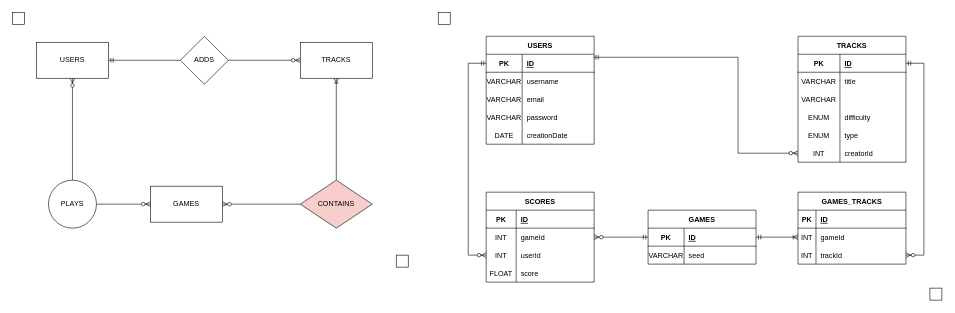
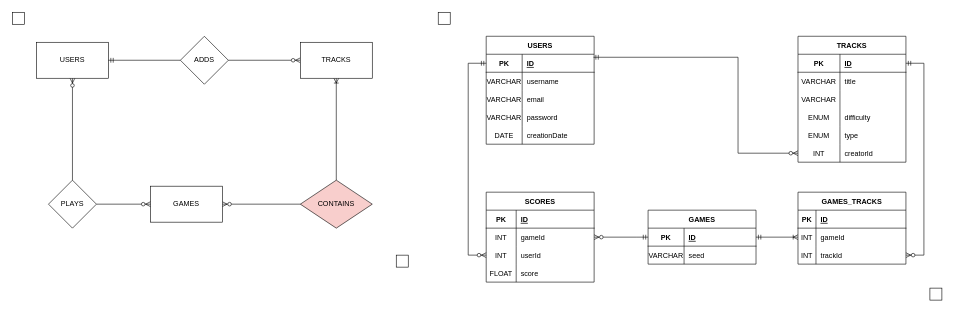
  <mxCell id="0" />
  <mxCell id="1" parent="0" />
  <mxCell id="2" value="TRACKS" style="shape=table;startSize=30;container=1;collapsible=1;childLayout=tableLayout;fixedRows=1;rowLines=0;fontStyle=1;align=center;resizeLast=1;" parent="1" vertex="1"><mxGeometry x="1330" y="60" width="180" height="210" as="geometry" /></mxCell>
  <mxCell id="3" value="" style="shape=partialRectangle;collapsible=0;dropTarget=0;pointerEvents=0;fillColor=none;top=0;left=0;bottom=1;right=0;points=[[0,0.5],[1,0.5]];portConstraint=eastwest;" parent="2" vertex="1"><mxGeometry y="30" width="180" height="30" as="geometry" /></mxCell>
  <mxCell id="4" value="PK" style="shape=partialRectangle;connectable=0;fillColor=none;top=0;left=0;bottom=0;right=0;fontStyle=1;overflow=hidden;" parent="3" vertex="1"><mxGeometry width="70" height="30" as="geometry" /></mxCell>
  <mxCell id="5" value="ID" style="shape=partialRectangle;connectable=0;fillColor=none;top=0;left=0;bottom=0;right=0;align=left;spacingLeft=6;fontStyle=5;overflow=hidden;" parent="3" vertex="1"><mxGeometry x="70" width="110" height="30" as="geometry" /></mxCell>
  <mxCell id="6" value="" style="shape=partialRectangle;collapsible=0;dropTarget=0;pointerEvents=0;fillColor=none;top=0;left=0;bottom=0;right=0;points=[[0,0.5],[1,0.5]];portConstraint=eastwest;" parent="2" vertex="1"><mxGeometry y="60" width="180" height="30" as="geometry" /></mxCell>
  <mxCell id="7" value="VARCHAR" style="shape=partialRectangle;connectable=0;fillColor=none;top=0;left=0;bottom=0;right=0;editable=1;overflow=hidden;" parent="6" vertex="1"><mxGeometry width="70" height="30" as="geometry" /></mxCell>
  <mxCell id="8" value="title" style="shape=partialRectangle;connectable=0;fillColor=none;top=0;left=0;bottom=0;right=0;align=left;spacingLeft=6;overflow=hidden;" parent="6" vertex="1"><mxGeometry x="70" width="110" height="30" as="geometry" /></mxCell>
  <mxCell id="9" style="shape=partialRectangle;collapsible=0;dropTarget=0;pointerEvents=0;fillColor=none;top=0;left=0;bottom=0;right=0;points=[[0,0.5],[1,0.5]];portConstraint=eastwest;" parent="2" vertex="1"><mxGeometry y="90" width="180" height="30" as="geometry" /></mxCell>
  <mxCell id="10" value="VARCHAR" style="shape=partialRectangle;connectable=0;fillColor=none;top=0;left=0;bottom=0;right=0;editable=1;overflow=hidden;" parent="9" vertex="1"><mxGeometry width="70" height="30" as="geometry" /></mxCell>
  <mxCell id="11" style="shape=partialRectangle;collapsible=0;dropTarget=0;pointerEvents=0;fillColor=none;top=0;left=0;bottom=0;right=0;points=[[0,0.5],[1,0.5]];portConstraint=eastwest;" parent="2" vertex="1"><mxGeometry y="120" width="180" height="30" as="geometry" /></mxCell>
  <mxCell id="12" value="ENUM" style="shape=partialRectangle;connectable=0;fillColor=none;top=0;left=0;bottom=0;right=0;editable=1;overflow=hidden;" parent="11" vertex="1"><mxGeometry width="70" height="30" as="geometry" /></mxCell>
  <mxCell id="13" value="difficulty" style="shape=partialRectangle;connectable=0;fillColor=none;top=0;left=0;bottom=0;right=0;align=left;spacingLeft=6;overflow=hidden;" parent="11" vertex="1"><mxGeometry x="70" width="110" height="30" as="geometry" /></mxCell>
  <mxCell id="14" style="shape=partialRectangle;collapsible=0;dropTarget=0;pointerEvents=0;fillColor=none;top=0;left=0;bottom=0;right=0;points=[[0,0.5],[1,0.5]];portConstraint=eastwest;" parent="2" vertex="1"><mxGeometry y="150" width="180" height="30" as="geometry" /></mxCell>
  <mxCell id="15" value="ENUM" style="shape=partialRectangle;connectable=0;fillColor=none;top=0;left=0;bottom=0;right=0;editable=1;overflow=hidden;" parent="14" vertex="1"><mxGeometry width="70" height="30" as="geometry" /></mxCell>
  <mxCell id="16" value="type" style="shape=partialRectangle;connectable=0;fillColor=none;top=0;left=0;bottom=0;right=0;align=left;spacingLeft=6;overflow=hidden;" parent="14" vertex="1"><mxGeometry x="70" width="110" height="30" as="geometry" /></mxCell>
  <mxCell id="17" style="shape=partialRectangle;collapsible=0;dropTarget=0;pointerEvents=0;fillColor=none;top=0;left=0;bottom=0;right=0;points=[[0,0.5],[1,0.5]];portConstraint=eastwest;" parent="2" vertex="1"><mxGeometry y="180" width="180" height="30" as="geometry" /></mxCell>
  <mxCell id="18" value="INT" style="shape=partialRectangle;connectable=0;fillColor=none;top=0;left=0;bottom=0;right=0;editable=1;overflow=hidden;" parent="17" vertex="1"><mxGeometry width="70" height="30" as="geometry" /></mxCell>
  <mxCell id="19" value="creatorId" style="shape=partialRectangle;connectable=0;fillColor=none;top=0;left=0;bottom=0;right=0;align=left;spacingLeft=6;overflow=hidden;" parent="17" vertex="1"><mxGeometry x="70" width="110" height="30" as="geometry" /></mxCell>
  <mxCell id="20" value="SCORES" style="shape=table;startSize=30;container=1;collapsible=1;childLayout=tableLayout;fixedRows=1;rowLines=0;fontStyle=1;align=center;resizeLast=1;" parent="1" vertex="1"><mxGeometry x="810" y="320" width="180" height="150" as="geometry" /></mxCell>
  <mxCell id="21" value="" style="shape=partialRectangle;collapsible=0;dropTarget=0;pointerEvents=0;fillColor=none;top=0;left=0;bottom=1;right=0;points=[[0,0.5],[1,0.5]];portConstraint=eastwest;" parent="20" vertex="1"><mxGeometry y="30" width="180" height="30" as="geometry" /></mxCell>
  <mxCell id="22" value="PK" style="shape=partialRectangle;connectable=0;fillColor=none;top=0;left=0;bottom=0;right=0;fontStyle=1;overflow=hidden;" parent="21" vertex="1"><mxGeometry width="50" height="30" as="geometry" /></mxCell>
  <mxCell id="23" value="ID" style="shape=partialRectangle;connectable=0;fillColor=none;top=0;left=0;bottom=0;right=0;align=left;spacingLeft=6;fontStyle=5;overflow=hidden;" parent="21" vertex="1"><mxGeometry x="50" width="130" height="30" as="geometry" /></mxCell>
  <mxCell id="24" value="" style="shape=partialRectangle;collapsible=0;dropTarget=0;pointerEvents=0;fillColor=none;top=0;left=0;bottom=0;right=0;points=[[0,0.5],[1,0.5]];portConstraint=eastwest;" parent="20" vertex="1"><mxGeometry y="60" width="180" height="30" as="geometry" /></mxCell>
  <mxCell id="25" value="INT" style="shape=partialRectangle;connectable=0;fillColor=none;top=0;left=0;bottom=0;right=0;editable=1;overflow=hidden;" parent="24" vertex="1"><mxGeometry width="50" height="30" as="geometry" /></mxCell>
  <mxCell id="26" value="gameId" style="shape=partialRectangle;connectable=0;fillColor=none;top=0;left=0;bottom=0;right=0;align=left;spacingLeft=6;overflow=hidden;" parent="24" vertex="1"><mxGeometry x="50" width="130" height="30" as="geometry" /></mxCell>
  <mxCell id="27" value="" style="shape=partialRectangle;collapsible=0;dropTarget=0;pointerEvents=0;fillColor=none;top=0;left=0;bottom=0;right=0;points=[[0,0.5],[1,0.5]];portConstraint=eastwest;" parent="20" vertex="1"><mxGeometry y="90" width="180" height="30" as="geometry" /></mxCell>
  <mxCell id="28" value="INT" style="shape=partialRectangle;connectable=0;fillColor=none;top=0;left=0;bottom=0;right=0;editable=1;overflow=hidden;" parent="27" vertex="1"><mxGeometry width="50" height="30" as="geometry" /></mxCell>
  <mxCell id="29" value="userId" style="shape=partialRectangle;connectable=0;fillColor=none;top=0;left=0;bottom=0;right=0;align=left;spacingLeft=6;overflow=hidden;" parent="27" vertex="1"><mxGeometry x="50" width="130" height="30" as="geometry" /></mxCell>
  <mxCell id="30" style="shape=partialRectangle;collapsible=0;dropTarget=0;pointerEvents=0;fillColor=none;top=0;left=0;bottom=0;right=0;points=[[0,0.5],[1,0.5]];portConstraint=eastwest;" parent="20" vertex="1"><mxGeometry y="120" width="180" height="30" as="geometry" /></mxCell>
  <mxCell id="31" value="FLOAT" style="shape=partialRectangle;connectable=0;fillColor=none;top=0;left=0;bottom=0;right=0;editable=1;overflow=hidden;" parent="30" vertex="1"><mxGeometry width="50" height="30" as="geometry" /></mxCell>
  <mxCell id="32" value="score" style="shape=partialRectangle;connectable=0;fillColor=none;top=0;left=0;bottom=0;right=0;align=left;spacingLeft=6;overflow=hidden;" parent="30" vertex="1"><mxGeometry x="50" width="130" height="30" as="geometry" /></mxCell>
  <mxCell id="33" value="USERS" style="shape=table;startSize=30;container=1;collapsible=1;childLayout=tableLayout;fixedRows=1;rowLines=0;fontStyle=1;align=center;resizeLast=1;" parent="1" vertex="1"><mxGeometry x="810" y="60" width="180" height="180" as="geometry" /></mxCell>
  <mxCell id="34" value="" style="shape=partialRectangle;collapsible=0;dropTarget=0;pointerEvents=0;fillColor=none;top=0;left=0;bottom=1;right=0;points=[[0,0.5],[1,0.5]];portConstraint=eastwest;" parent="33" vertex="1"><mxGeometry y="30" width="180" height="30" as="geometry" /></mxCell>
  <mxCell id="35" value="PK" style="shape=partialRectangle;connectable=0;fillColor=none;top=0;left=0;bottom=0;right=0;fontStyle=1;overflow=hidden;" parent="34" vertex="1"><mxGeometry width="60" height="30" as="geometry" /></mxCell>
  <mxCell id="36" value="ID" style="shape=partialRectangle;connectable=0;fillColor=none;top=0;left=0;bottom=0;right=0;align=left;spacingLeft=6;fontStyle=5;overflow=hidden;" parent="34" vertex="1"><mxGeometry x="60" width="120" height="30" as="geometry" /></mxCell>
  <mxCell id="37" value="" style="shape=partialRectangle;collapsible=0;dropTarget=0;pointerEvents=0;fillColor=none;top=0;left=0;bottom=0;right=0;points=[[0,0.5],[1,0.5]];portConstraint=eastwest;" parent="33" vertex="1"><mxGeometry y="60" width="180" height="30" as="geometry" /></mxCell>
  <mxCell id="38" value="VARCHAR" style="shape=partialRectangle;connectable=0;fillColor=none;top=0;left=0;bottom=0;right=0;editable=1;overflow=hidden;" parent="37" vertex="1"><mxGeometry width="60" height="30" as="geometry" /></mxCell>
  <mxCell id="39" value="username" style="shape=partialRectangle;connectable=0;fillColor=none;top=0;left=0;bottom=0;right=0;align=left;spacingLeft=6;overflow=hidden;" parent="37" vertex="1"><mxGeometry x="60" width="120" height="30" as="geometry" /></mxCell>
  <mxCell id="40" style="shape=partialRectangle;collapsible=0;dropTarget=0;pointerEvents=0;fillColor=none;top=0;left=0;bottom=0;right=0;points=[[0,0.5],[1,0.5]];portConstraint=eastwest;" parent="33" vertex="1"><mxGeometry y="90" width="180" height="30" as="geometry" /></mxCell>
  <mxCell id="41" value="VARCHAR" style="shape=partialRectangle;connectable=0;fillColor=none;top=0;left=0;bottom=0;right=0;editable=1;overflow=hidden;" parent="40" vertex="1"><mxGeometry width="60" height="30" as="geometry" /></mxCell>
  <mxCell id="42" value="email" style="shape=partialRectangle;connectable=0;fillColor=none;top=0;left=0;bottom=0;right=0;align=left;spacingLeft=6;overflow=hidden;" parent="40" vertex="1"><mxGeometry x="60" width="120" height="30" as="geometry" /></mxCell>
  <mxCell id="43" style="shape=partialRectangle;collapsible=0;dropTarget=0;pointerEvents=0;fillColor=none;top=0;left=0;bottom=0;right=0;points=[[0,0.5],[1,0.5]];portConstraint=eastwest;" parent="33" vertex="1"><mxGeometry y="120" width="180" height="30" as="geometry" /></mxCell>
  <mxCell id="44" value="VARCHAR" style="shape=partialRectangle;connectable=0;fillColor=none;top=0;left=0;bottom=0;right=0;editable=1;overflow=hidden;" parent="43" vertex="1"><mxGeometry width="60" height="30" as="geometry" /></mxCell>
  <mxCell id="45" value="password" style="shape=partialRectangle;connectable=0;fillColor=none;top=0;left=0;bottom=0;right=0;align=left;spacingLeft=6;overflow=hidden;" parent="43" vertex="1"><mxGeometry x="60" width="120" height="30" as="geometry" /></mxCell>
  <mxCell id="46" style="shape=partialRectangle;collapsible=0;dropTarget=0;pointerEvents=0;fillColor=none;top=0;left=0;bottom=0;right=0;points=[[0,0.5],[1,0.5]];portConstraint=eastwest;" parent="33" vertex="1"><mxGeometry y="150" width="180" height="30" as="geometry" /></mxCell>
  <mxCell id="47" value="DATE" style="shape=partialRectangle;connectable=0;fillColor=none;top=0;left=0;bottom=0;right=0;editable=1;overflow=hidden;" parent="46" vertex="1"><mxGeometry width="60" height="30" as="geometry" /></mxCell>
  <mxCell id="48" value="creationDate" style="shape=partialRectangle;connectable=0;fillColor=none;top=0;left=0;bottom=0;right=0;align=left;spacingLeft=6;overflow=hidden;" parent="46" vertex="1"><mxGeometry x="60" width="120" height="30" as="geometry" /></mxCell>
  <mxCell id="49" style="edgeStyle=orthogonalEdgeStyle;rounded=0;orthogonalLoop=1;jettySize=auto;html=1;exitX=0.5;exitY=1;exitDx=0;exitDy=0;entryX=0.5;entryY=0;entryDx=0;entryDy=0;endArrow=none;endFill=0;startArrow=ERzeroToMany;startFill=1;" parent="1" source="50" target="65" edge="1"><mxGeometry relative="1" as="geometry" /></mxCell>
  <mxCell id="50" value="USERS" style="rounded=0;whiteSpace=wrap;html=1;" parent="1" vertex="1"><mxGeometry x="60" y="70" width="120" height="60" as="geometry" /></mxCell>
  <mxCell id="51" value="ADDS" style="rhombus;whiteSpace=wrap;html=1;" parent="1" vertex="1"><mxGeometry x="300" y="60" width="80" height="80" as="geometry" /></mxCell>
  <mxCell id="52" style="edgeStyle=orthogonalEdgeStyle;rounded=0;orthogonalLoop=1;jettySize=auto;html=1;exitX=0.5;exitY=0;exitDx=0;exitDy=0;entryX=0.5;entryY=1;entryDx=0;entryDy=0;startArrow=none;startFill=0;endArrow=ERoneToMany;endFill=0;" parent="1" source="53" target="56" edge="1"><mxGeometry relative="1" as="geometry" /></mxCell>
  <mxCell id="53" value="CONTAINS" style="rhombus;whiteSpace=wrap;html=1;fillColor=#f8cecc;" parent="1" vertex="1"><mxGeometry x="500" y="300" width="120" height="80" as="geometry" /></mxCell>
  <mxCell id="54" value="" style="endArrow=ERzeroToMany;html=1;entryX=0;entryY=0.5;entryDx=0;entryDy=0;endFill=1;exitX=1;exitY=0.5;exitDx=0;exitDy=0;edgeStyle=orthogonalEdgeStyle;" parent="1" source="51" target="56" edge="1"><mxGeometry width="50" height="50" relative="1" as="geometry"><mxPoint x="320" y="310" as="sourcePoint" /><mxPoint x="470" y="230" as="targetPoint" /></mxGeometry></mxCell>
  <mxCell id="55" value="" style="endArrow=ERmandOne;html=1;entryX=1;entryY=0.5;entryDx=0;entryDy=0;endFill=0;exitX=0;exitY=0.5;exitDx=0;exitDy=0;" parent="1" source="51" target="50" edge="1"><mxGeometry width="50" height="50" relative="1" as="geometry"><mxPoint x="330" y="320" as="sourcePoint" /><mxPoint x="530" y="240" as="targetPoint" /></mxGeometry></mxCell>
  <mxCell id="56" value="TRACKS" style="rounded=0;whiteSpace=wrap;html=1;" parent="1" vertex="1"><mxGeometry x="500" y="70" width="120" height="60" as="geometry" /></mxCell>
  <mxCell id="57" style="edgeStyle=orthogonalEdgeStyle;rounded=0;orthogonalLoop=1;jettySize=auto;html=1;exitX=0;exitY=0.5;exitDx=0;exitDy=0;startArrow=ERzeroToMany;startFill=1;endArrow=ERmandOne;endFill=0;entryX=0.994;entryY=0.167;entryDx=0;entryDy=0;entryPerimeter=0;" parent="1" source="17" target="34" edge="1"><mxGeometry relative="1" as="geometry"><mxPoint x="1090" y="135" as="sourcePoint" /><mxPoint x="1040" y="70" as="targetPoint" /><Array as="points"><mxPoint x="1230" y="255" /><mxPoint x="1230" y="95" /></Array></mxGeometry></mxCell>
  <mxCell id="58" value="" style="rounded=0;whiteSpace=wrap;html=1;" parent="1" vertex="1"><mxGeometry x="730" y="20" width="20" height="20" as="geometry" /></mxCell>
  <mxCell id="59" value="" style="rounded=0;whiteSpace=wrap;html=1;" parent="1" vertex="1"><mxGeometry x="1550" y="480" width="20" height="20" as="geometry" /></mxCell>
  <mxCell id="60" value="" style="rounded=0;whiteSpace=wrap;html=1;" parent="1" vertex="1"><mxGeometry x="660" y="425" width="20" height="20" as="geometry" /></mxCell>
  <mxCell id="61" value="" style="rounded=0;whiteSpace=wrap;html=1;" parent="1" vertex="1"><mxGeometry x="20" y="20" width="20" height="20" as="geometry" /></mxCell>
  <mxCell id="62" style="edgeStyle=orthogonalEdgeStyle;rounded=0;orthogonalLoop=1;jettySize=auto;html=1;exitX=1;exitY=0.5;exitDx=0;exitDy=0;entryX=0;entryY=0.5;entryDx=0;entryDy=0;startArrow=ERzeroToMany;startFill=1;endArrow=none;endFill=0;" parent="1" source="63" target="53" edge="1"><mxGeometry relative="1" as="geometry" /></mxCell>
  <mxCell id="63" value="GAMES" style="rounded=0;whiteSpace=wrap;html=1;" parent="1" vertex="1"><mxGeometry x="250" y="310" width="120" height="60" as="geometry" /></mxCell>
  <mxCell id="64" style="edgeStyle=orthogonalEdgeStyle;rounded=0;orthogonalLoop=1;jettySize=auto;html=1;exitX=1;exitY=0.5;exitDx=0;exitDy=0;entryX=0;entryY=0.5;entryDx=0;entryDy=0;endArrow=ERzeroToMany;endFill=1;" parent="1" source="65" target="63" edge="1"><mxGeometry relative="1" as="geometry" /></mxCell>
- <mxCell id="65" value="PLAYS" style="ellipse;whiteSpace=wrap;html=1;" parent="1" vertex="1"><mxGeometry x="80" y="300" width="80" height="80" as="geometry" /></mxCell>
+ <mxCell id="65" value="PLAYS" style="rhombus;whiteSpace=wrap;html=1;" parent="1" vertex="1"><mxGeometry x="80" y="300" width="80" height="80" as="geometry" /></mxCell>
  <mxCell id="66" value="GAMES_TRACKS" style="shape=table;startSize=30;container=1;collapsible=1;childLayout=tableLayout;fixedRows=1;rowLines=0;fontStyle=1;align=center;resizeLast=1;" parent="1" vertex="1"><mxGeometry x="1330" y="320" width="180" height="120" as="geometry" /></mxCell>
  <mxCell id="67" value="" style="shape=partialRectangle;collapsible=0;dropTarget=0;pointerEvents=0;fillColor=none;top=0;left=0;bottom=1;right=0;points=[[0,0.5],[1,0.5]];portConstraint=eastwest;" parent="66" vertex="1"><mxGeometry y="30" width="180" height="30" as="geometry" /></mxCell>
  <mxCell id="68" value="PK" style="shape=partialRectangle;connectable=0;fillColor=none;top=0;left=0;bottom=0;right=0;fontStyle=1;overflow=hidden;" parent="67" vertex="1"><mxGeometry width="30" height="30" as="geometry" /></mxCell>
  <mxCell id="69" value="ID" style="shape=partialRectangle;connectable=0;fillColor=none;top=0;left=0;bottom=0;right=0;align=left;spacingLeft=6;fontStyle=5;overflow=hidden;" parent="67" vertex="1"><mxGeometry x="30" width="150" height="30" as="geometry" /></mxCell>
  <mxCell id="70" value="" style="shape=partialRectangle;collapsible=0;dropTarget=0;pointerEvents=0;fillColor=none;top=0;left=0;bottom=0;right=0;points=[[0,0.5],[1,0.5]];portConstraint=eastwest;" parent="66" vertex="1"><mxGeometry y="60" width="180" height="30" as="geometry" /></mxCell>
  <mxCell id="71" value="INT" style="shape=partialRectangle;connectable=0;fillColor=none;top=0;left=0;bottom=0;right=0;editable=1;overflow=hidden;" parent="70" vertex="1"><mxGeometry width="30" height="30" as="geometry" /></mxCell>
  <mxCell id="72" value="gameId" style="shape=partialRectangle;connectable=0;fillColor=none;top=0;left=0;bottom=0;right=0;align=left;spacingLeft=6;overflow=hidden;" parent="70" vertex="1"><mxGeometry x="30" width="150" height="30" as="geometry" /></mxCell>
  <mxCell id="73" value="" style="shape=partialRectangle;collapsible=0;dropTarget=0;pointerEvents=0;fillColor=none;top=0;left=0;bottom=0;right=0;points=[[0,0.5],[1,0.5]];portConstraint=eastwest;" parent="66" vertex="1"><mxGeometry y="90" width="180" height="30" as="geometry" /></mxCell>
  <mxCell id="74" value="INT" style="shape=partialRectangle;connectable=0;fillColor=none;top=0;left=0;bottom=0;right=0;editable=1;overflow=hidden;" parent="73" vertex="1"><mxGeometry width="30" height="30" as="geometry" /></mxCell>
  <mxCell id="75" value="trackId" style="shape=partialRectangle;connectable=0;fillColor=none;top=0;left=0;bottom=0;right=0;align=left;spacingLeft=6;overflow=hidden;" parent="73" vertex="1"><mxGeometry x="30" width="150" height="30" as="geometry" /></mxCell>
  <mxCell id="76" value="GAMES" style="shape=table;startSize=30;container=1;collapsible=1;childLayout=tableLayout;fixedRows=1;rowLines=0;fontStyle=1;align=center;resizeLast=1;" parent="1" vertex="1"><mxGeometry x="1080" y="350" width="180" height="90" as="geometry" /></mxCell>
  <mxCell id="77" value="" style="shape=partialRectangle;collapsible=0;dropTarget=0;pointerEvents=0;fillColor=none;top=0;left=0;bottom=1;right=0;points=[[0,0.5],[1,0.5]];portConstraint=eastwest;" parent="76" vertex="1"><mxGeometry y="30" width="180" height="30" as="geometry" /></mxCell>
  <mxCell id="78" value="PK" style="shape=partialRectangle;connectable=0;fillColor=none;top=0;left=0;bottom=0;right=0;fontStyle=1;overflow=hidden;" parent="77" vertex="1"><mxGeometry width="60" height="30" as="geometry" /></mxCell>
  <mxCell id="79" value="ID" style="shape=partialRectangle;connectable=0;fillColor=none;top=0;left=0;bottom=0;right=0;align=left;spacingLeft=6;fontStyle=5;overflow=hidden;" parent="77" vertex="1"><mxGeometry x="60" width="120" height="30" as="geometry" /></mxCell>
  <mxCell id="80" value="" style="shape=partialRectangle;collapsible=0;dropTarget=0;pointerEvents=0;fillColor=none;top=0;left=0;bottom=0;right=0;points=[[0,0.5],[1,0.5]];portConstraint=eastwest;" parent="76" vertex="1"><mxGeometry y="60" width="180" height="30" as="geometry" /></mxCell>
  <mxCell id="81" value="VARCHAR" style="shape=partialRectangle;connectable=0;fillColor=none;top=0;left=0;bottom=0;right=0;editable=1;overflow=hidden;" parent="80" vertex="1"><mxGeometry width="60" height="30" as="geometry" /></mxCell>
  <mxCell id="82" value="seed" style="shape=partialRectangle;connectable=0;fillColor=none;top=0;left=0;bottom=0;right=0;align=left;spacingLeft=6;overflow=hidden;" parent="80" vertex="1"><mxGeometry x="60" width="120" height="30" as="geometry" /></mxCell>
  <mxCell id="83" style="edgeStyle=orthogonalEdgeStyle;rounded=0;orthogonalLoop=1;jettySize=auto;html=1;exitX=1;exitY=0.5;exitDx=0;exitDy=0;entryX=1;entryY=0.5;entryDx=0;entryDy=0;startArrow=ERmandOne;startFill=0;endArrow=ERzeroToMany;endFill=1;" parent="1" source="3" target="73" edge="1"><mxGeometry relative="1" as="geometry"><Array as="points"><mxPoint x="1540" y="105" /><mxPoint x="1540" y="425" /></Array></mxGeometry></mxCell>
  <mxCell id="84" style="edgeStyle=orthogonalEdgeStyle;rounded=0;orthogonalLoop=1;jettySize=auto;html=1;exitX=1;exitY=0.5;exitDx=0;exitDy=0;entryX=0;entryY=0.5;entryDx=0;entryDy=0;startArrow=ERmandOne;startFill=0;endArrow=ERoneToMany;endFill=0;" parent="1" source="77" target="70" edge="1"><mxGeometry relative="1" as="geometry" /></mxCell>
  <mxCell id="85" style="edgeStyle=orthogonalEdgeStyle;rounded=0;orthogonalLoop=1;jettySize=auto;html=1;entryX=0;entryY=0.5;entryDx=0;entryDy=0;startArrow=ERmandOne;startFill=0;endArrow=ERzeroToMany;endFill=1;exitX=1.006;exitY=0.733;exitDx=0;exitDy=0;exitPerimeter=0;" parent="1" source="34" edge="1"><mxGeometry relative="1" as="geometry"><mxPoint x="1030" y="105" as="sourcePoint" /><Array as="points"><mxPoint x="1060" y="112" /><mxPoint x="1060" y="445" /></Array></mxGeometry></mxCell>
  <mxCell id="86" style="edgeStyle=orthogonalEdgeStyle;rounded=0;orthogonalLoop=1;jettySize=auto;html=1;exitX=0;exitY=0.5;exitDx=0;exitDy=0;entryX=1;entryY=0.5;entryDx=0;entryDy=0;startArrow=ERmandOne;startFill=0;endArrow=ERzeroToMany;endFill=1;" parent="1" source="77" target="24" edge="1"><mxGeometry relative="1" as="geometry"><Array as="points"><mxPoint x="1060" y="395" /><mxPoint x="1060" y="395" /></Array></mxGeometry></mxCell>
  <mxCell id="87" style="edgeStyle=orthogonalEdgeStyle;rounded=0;orthogonalLoop=1;jettySize=auto;html=1;exitX=0;exitY=0.5;exitDx=0;exitDy=0;entryX=0;entryY=0.5;entryDx=0;entryDy=0;startArrow=ERmandOne;startFill=0;endArrow=ERzeroToMany;endFill=1;" parent="1" source="34" target="27" edge="1"><mxGeometry relative="1" as="geometry"><Array as="points"><mxPoint x="780" y="105" /><mxPoint x="780" y="425" /></Array></mxGeometry></mxCell>
